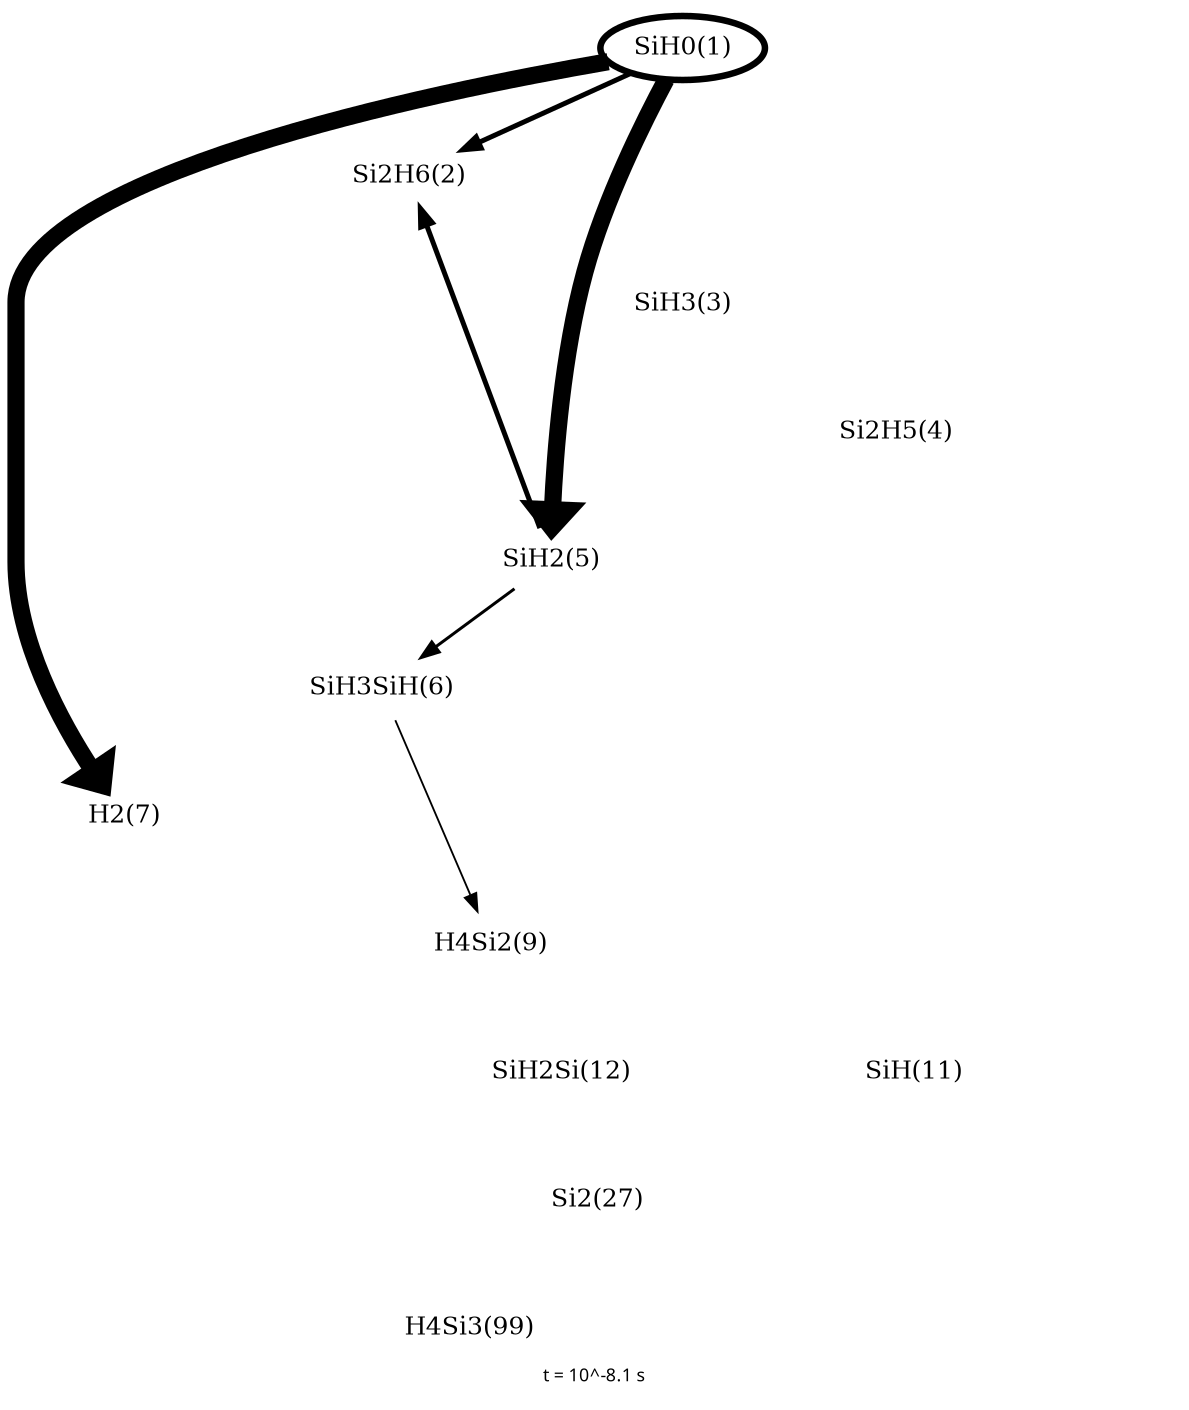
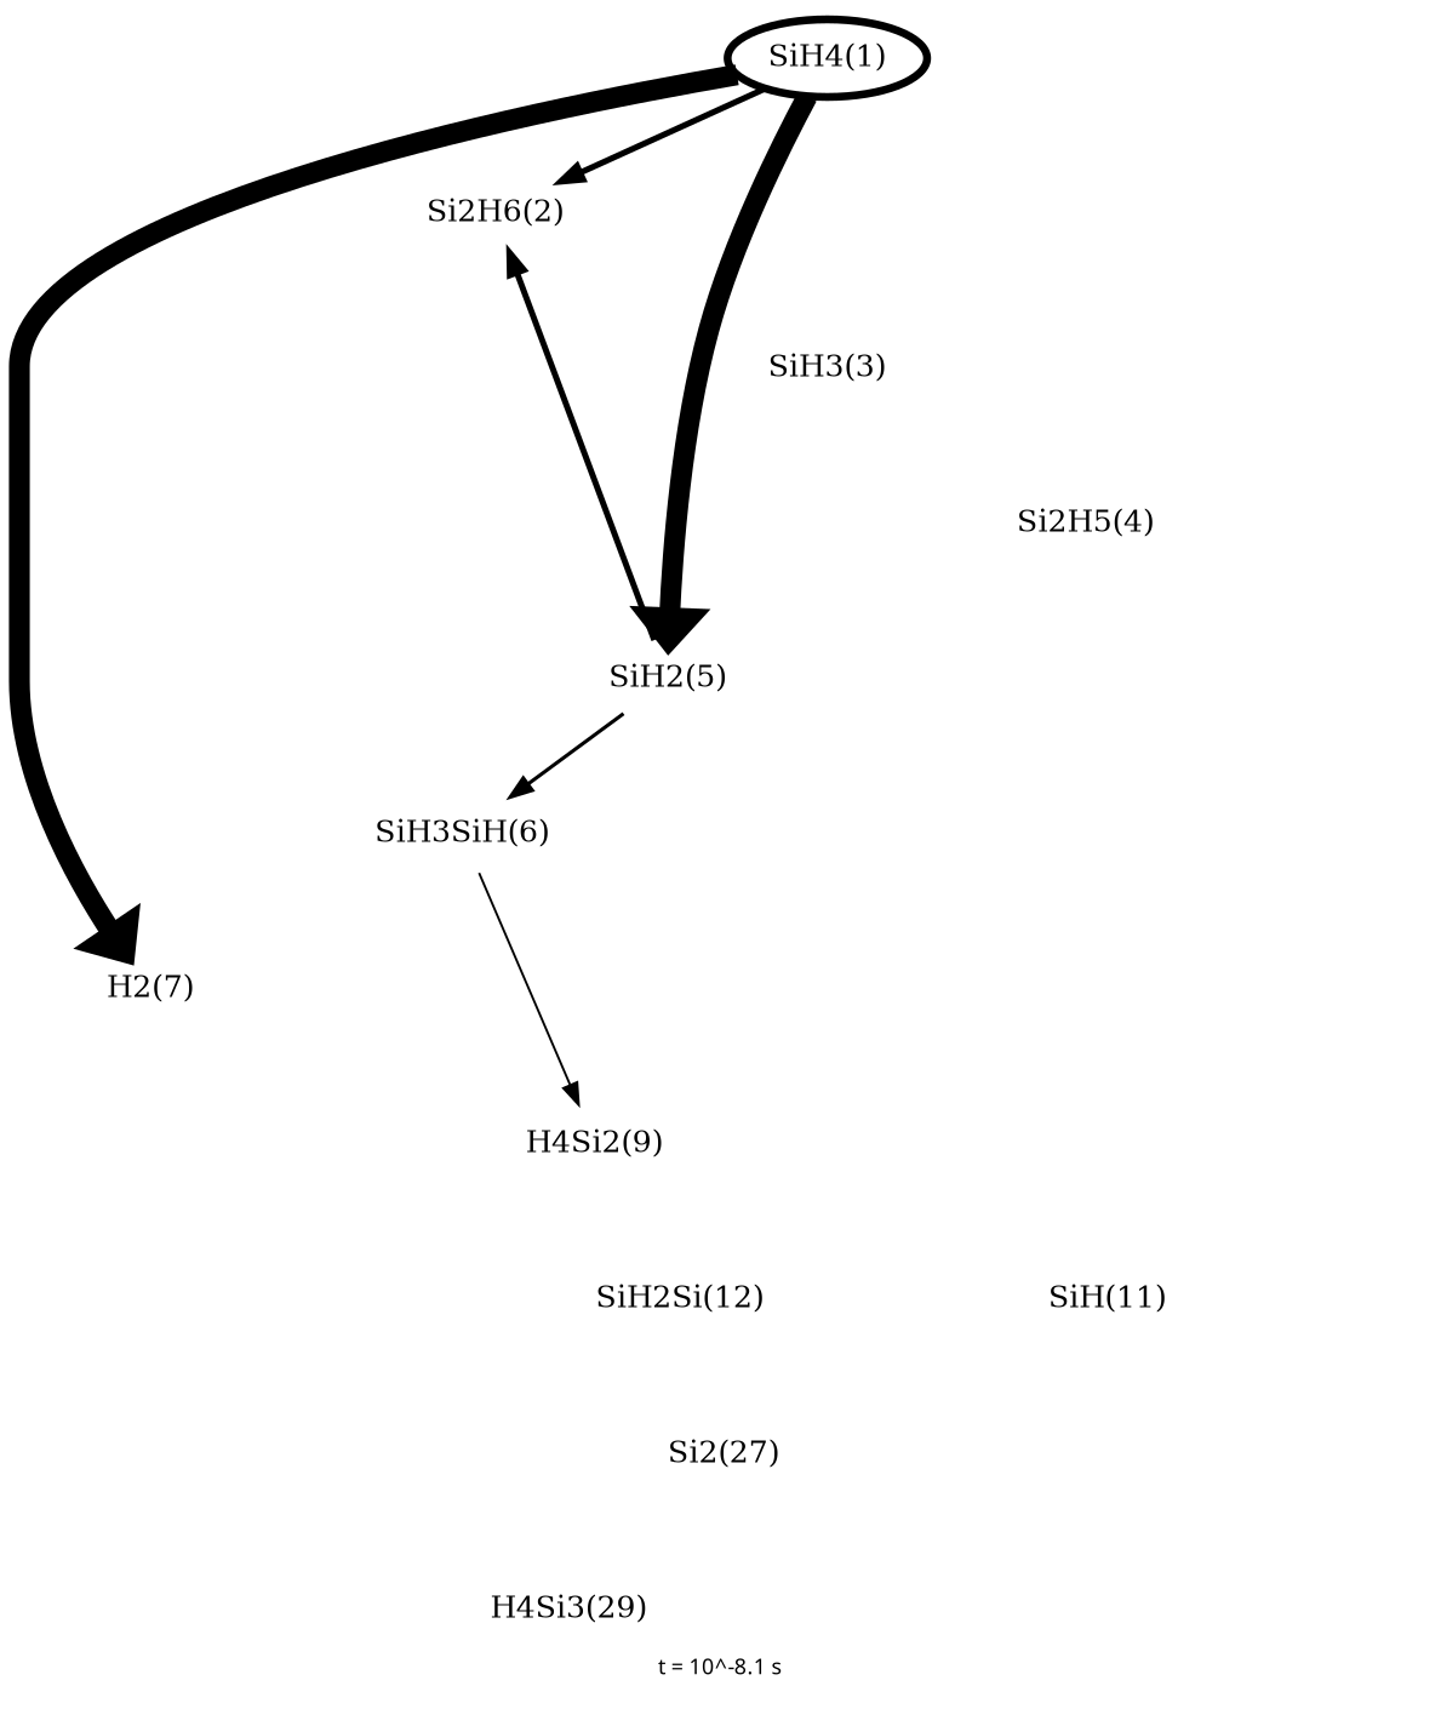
  digraph {
    fontname=sans
    fontsize=10
    label="t = 10^-8.1 s"
    rankdir=TB
    node [penwidth=0.0]
    edge [dir=none penwidth=0.0]
-   "SiH4(1)" [height=0.5 penwidth=3.674 width=1.0723 label="SiH0(1)"]
+   "SiH4(1)" [height=0.5 penwidth=3.674 width=1.0723]
    "H2(7)" [height=0.5 width=0.86741]
    "SiH2(5)" [height=0.5 width=1.0723]
    "Si2H6(2)" [height=0.5 width=1.1951]
    "SiH3SiH(6)" [height=0.5 width=1.4583]
    "H4Si2(9)" [height=0.5 width=1.1951]
    "SiH3(3)" [height=0.5 width=1.0723]
    "SiH(11)" [height=0.5 width=1.0694]
    "Si2H5(4)" [height=0.5 width=1.1951]
-   "H4Si3(29)" [height=0.5 width=1.3194 label="H4Si3(99)"]
+   "H4Si3(29)" [height=0.5 width=1.3194]
    "SiH2Si(12)" [height=0.5 width=1.4028]
    "Si2(27)" [height=0.5 width=1.0177]
    "SiH4(1)" -> "H2(7)" [dir=forward penwidth=9.674]
    "SiH4(1)" -> "SiH2(5)" [dir=forward penwidth=9.674]
    "SiH4(1)" -> "Si2H6(2)" [dir=forward penwidth=2.805]
    "SiH4(1)" -> "SiH3SiH(6)"
    "SiH4(1)" -> "H4Si2(9)"
    "SiH4(1)" -> "SiH3(3)"
    "SiH4(1)" -> "SiH(11)"
    "SiH4(1)" -> "Si2H5(4)"
    "SiH4(1)" -> "H4Si3(29)"
    "H2(7)" -> "H4Si2(9)"
    "H2(7)" -> "SiH2Si(12)"
    "SiH2(5)" -> "H2(7)"
    "SiH2(5)" -> "SiH3SiH(6)" [dir=forward penwidth=1.688]
    "SiH2(5)" -> "H4Si2(9)"
    "SiH2(5)" -> "SiH(11)"
    "SiH2(5)" -> "SiH2Si(12)"
    "Si2H6(2)" -> "H2(7)"
    "Si2H6(2)" -> "SiH2(5)" [dir=back penwidth=2.805]
    "Si2H6(2)" -> "SiH3SiH(6)"
    "Si2H6(2)" -> "SiH3(3)"
    "Si2H6(2)" -> "Si2H5(4)"
    "SiH3SiH(6)" -> "H2(7)"
    "SiH3SiH(6)" -> "H4Si2(9)" [dir=forward penwidth=1.042]
    "SiH3SiH(6)" -> "SiH(11)"
    "SiH3SiH(6)" -> "H4Si3(29)"
    "SiH3SiH(6)" -> "SiH2Si(12)"
    "H4Si2(9)" -> "SiH(11)"
    "H4Si2(9)" -> "H4Si3(29)"
    "H4Si2(9)" -> "SiH2Si(12)"
    "SiH3(3)" -> "H2(7)"
    "SiH3(3)" -> "SiH2(5)"
    "SiH3(3)" -> "SiH3SiH(6)"
    "SiH3(3)" -> "H4Si2(9)"
    "SiH3(3)" -> "SiH(11)"
    "SiH3(3)" -> "Si2H5(4)"
    "Si2H5(4)" -> "SiH2(5)"
    "Si2H5(4)" -> "SiH(11)"
    "Si2H5(4)" -> "SiH2Si(12)"
    "SiH2Si(12)" -> "H4Si3(29)"
    "SiH2Si(12)" -> "Si2(27)"
    "Si2(27)" -> "H4Si3(29)"
  }
